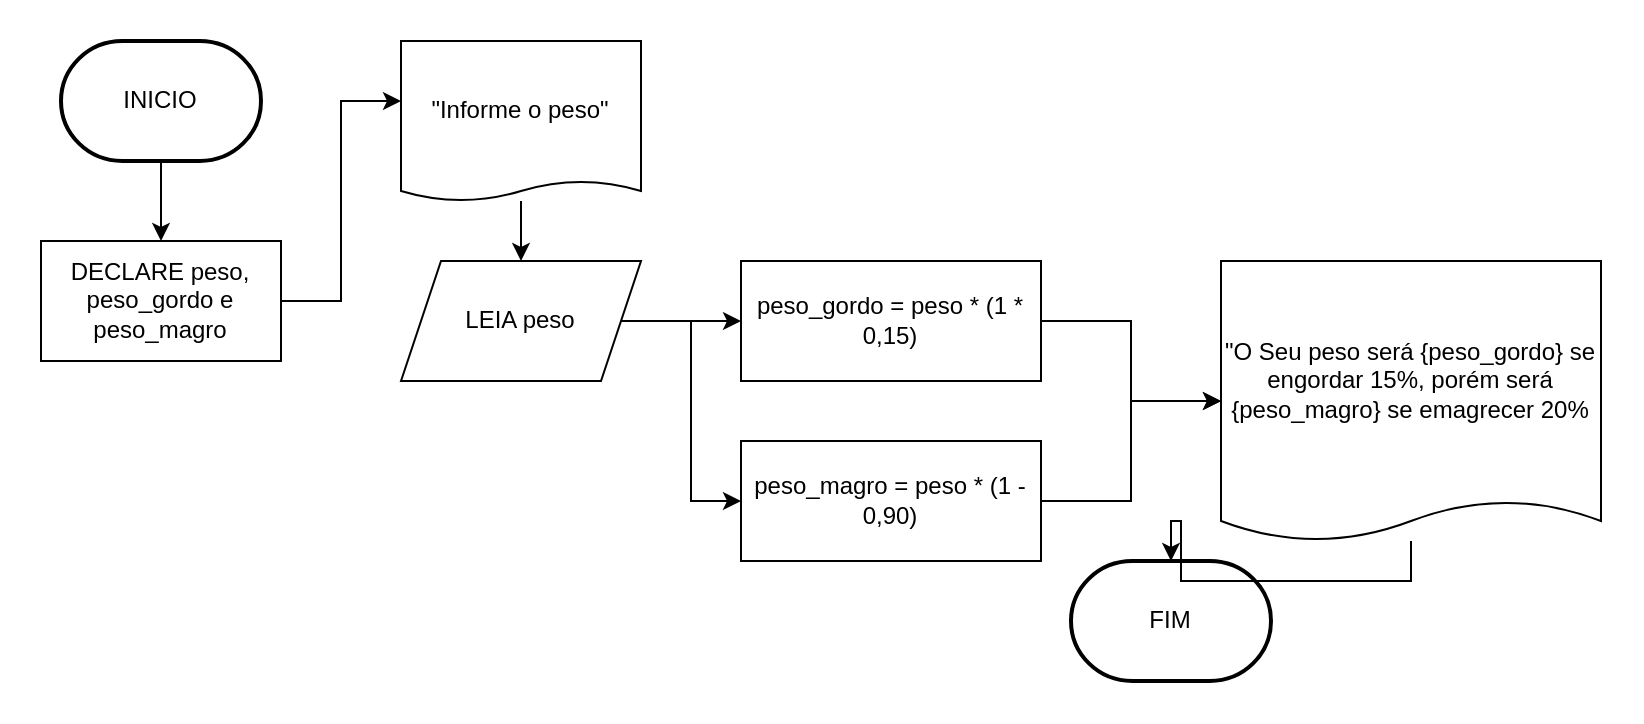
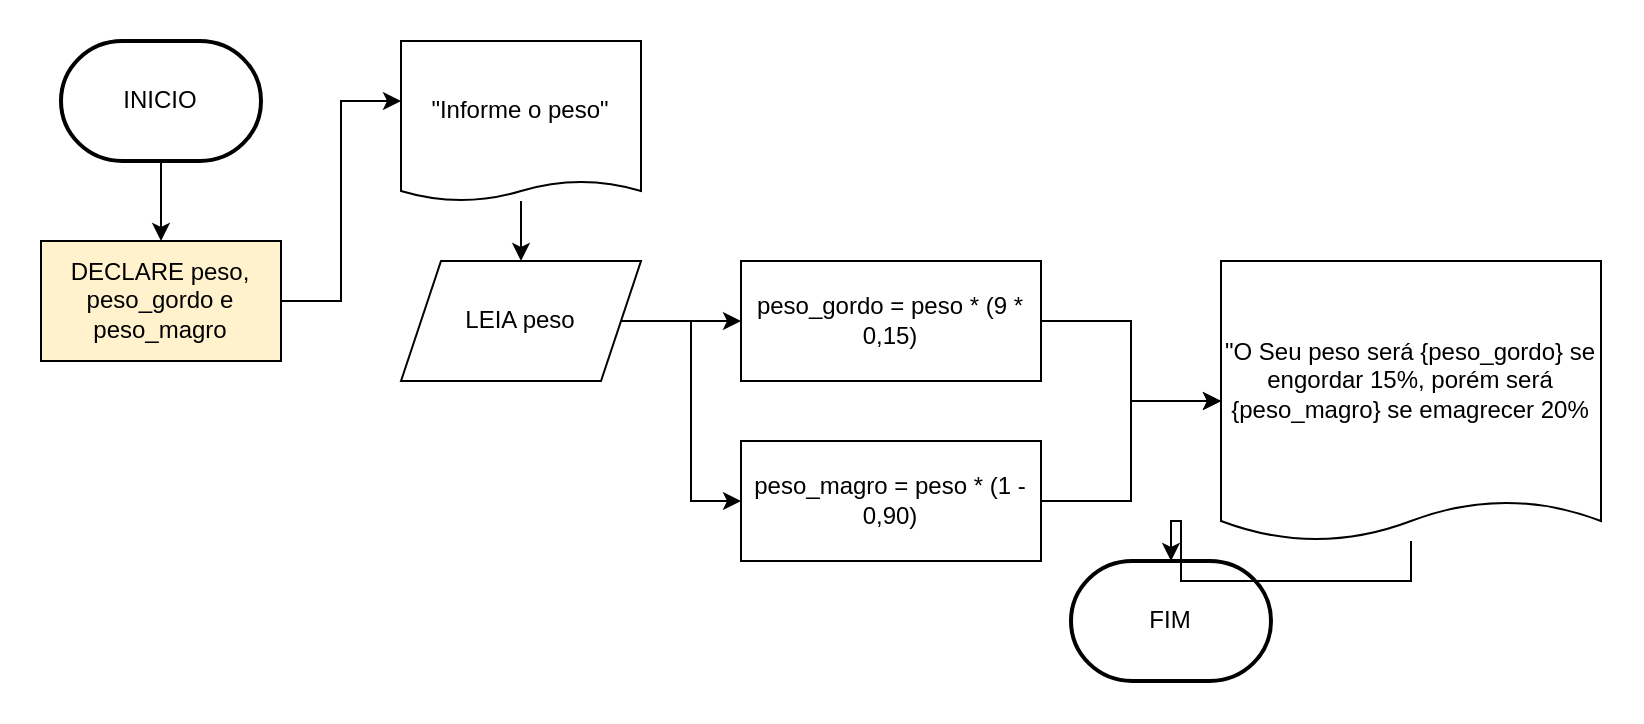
  <mxCell id="0" />
  <mxCell id="1" parent="0" />
  <mxCell id="2" value="&lt;div&gt;FIM&lt;/div&gt;" style="strokeWidth=2;html=1;shape=mxgraph.flowchart.terminator;whiteSpace=wrap;" vertex="1" parent="1"><mxGeometry x="535" y="280" width="100" height="60" as="geometry" /></mxCell>
  <mxCell id="3" value="" style="edgeStyle=orthogonalEdgeStyle;rounded=0;orthogonalLoop=1;jettySize=auto;html=1;" edge="1" parent="1" source="4" target="6"><mxGeometry relative="1" as="geometry" /></mxCell>
  <mxCell id="4" value="INICIO" style="strokeWidth=2;html=1;shape=mxgraph.flowchart.terminator;whiteSpace=wrap;" vertex="1" parent="1"><mxGeometry x="30" y="20" width="100" height="60" as="geometry" /></mxCell>
  <mxCell id="5" style="edgeStyle=orthogonalEdgeStyle;rounded=0;orthogonalLoop=1;jettySize=auto;html=1;entryX=0;entryY=0.375;entryDx=0;entryDy=0;entryPerimeter=0;" edge="1" parent="1" source="6" target="8"><mxGeometry relative="1" as="geometry" /></mxCell>
- <mxCell id="6" value="DECLARE peso, peso_gordo e peso_magro" style="rounded=0;whiteSpace=wrap;html=1;" vertex="1" parent="1"><mxGeometry x="20" y="120" width="120" height="60" as="geometry" /></mxCell>
+ <mxCell id="6" value="DECLARE peso, peso_gordo e peso_magro" style="rounded=0;whiteSpace=wrap;html=1;fillColor=#fff2cc;" vertex="1" parent="1"><mxGeometry x="20" y="120" width="120" height="60" as="geometry" /></mxCell>
  <mxCell id="7" value="" style="edgeStyle=orthogonalEdgeStyle;rounded=0;orthogonalLoop=1;jettySize=auto;html=1;" edge="1" parent="1" source="8" target="11"><mxGeometry relative="1" as="geometry" /></mxCell>
  <mxCell id="8" value="&quot;Informe o peso&quot;" style="shape=document;whiteSpace=wrap;html=1;boundedLbl=1;size=0.125;" vertex="1" parent="1"><mxGeometry x="200" y="20" width="120" height="80" as="geometry" /></mxCell>
  <mxCell id="9" value="" style="edgeStyle=orthogonalEdgeStyle;rounded=0;orthogonalLoop=1;jettySize=auto;html=1;" edge="1" parent="1" source="11" target="13"><mxGeometry relative="1" as="geometry" /></mxCell>
  <mxCell id="10" style="edgeStyle=orthogonalEdgeStyle;rounded=0;orthogonalLoop=1;jettySize=auto;html=1;entryX=0;entryY=0.5;entryDx=0;entryDy=0;" edge="1" parent="1" source="11" target="15"><mxGeometry relative="1" as="geometry" /></mxCell>
  <mxCell id="11" value="LEIA peso" style="shape=parallelogram;perimeter=parallelogramPerimeter;whiteSpace=wrap;html=1;fixedSize=1;" vertex="1" parent="1"><mxGeometry x="200" y="130" width="120" height="60" as="geometry" /></mxCell>
  <mxCell id="12" style="edgeStyle=orthogonalEdgeStyle;rounded=0;orthogonalLoop=1;jettySize=auto;html=1;" edge="1" parent="1" source="13" target="17"><mxGeometry relative="1" as="geometry" /></mxCell>
- <mxCell id="13" value="peso_gordo = peso * (1 * 0,15)" style="rounded=0;whiteSpace=wrap;html=1;" vertex="1" parent="1"><mxGeometry x="370" y="130" width="150" height="60" as="geometry" /></mxCell>
+ <mxCell id="13" value="peso_gordo = peso * (9 * 0,15)" style="rounded=0;whiteSpace=wrap;html=1;" vertex="1" parent="1"><mxGeometry x="370" y="130" width="150" height="60" as="geometry" /></mxCell>
  <mxCell id="14" style="edgeStyle=orthogonalEdgeStyle;rounded=0;orthogonalLoop=1;jettySize=auto;html=1;entryX=0;entryY=0.5;entryDx=0;entryDy=0;" edge="1" parent="1" source="15" target="17"><mxGeometry relative="1" as="geometry" /></mxCell>
  <mxCell id="15" value="peso_magro = peso * (1 - 0,90)" style="rounded=0;whiteSpace=wrap;html=1;" vertex="1" parent="1"><mxGeometry x="370" y="220" width="150" height="60" as="geometry" /></mxCell>
  <mxCell id="16" value="" style="edgeStyle=orthogonalEdgeStyle;rounded=0;orthogonalLoop=1;jettySize=auto;html=1;" edge="1" parent="1" source="17" target="2"><mxGeometry relative="1" as="geometry" /></mxCell>
  <mxCell id="17" value="&quot;O Seu peso será {peso_gordo} se engordar 15%, porém será {peso_magro} se emagrecer 20%" style="shape=document;whiteSpace=wrap;html=1;boundedLbl=1;size=0.143;" vertex="1" parent="1"><mxGeometry x="610" y="130" width="190" height="140" as="geometry" /></mxCell>
